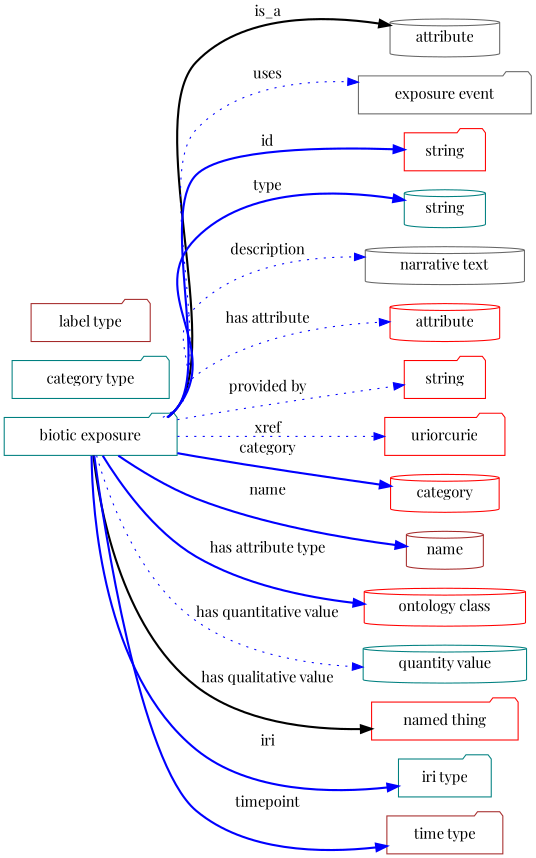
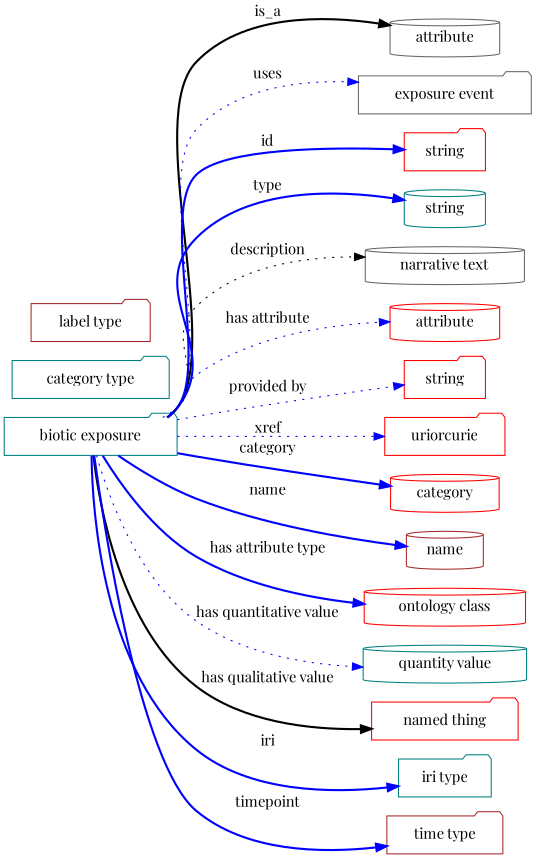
  digraph {
    fontname="Playfair Display"
    rankdir=LR
    node [color=red fontname="Playfair Display" shape=folder]
    edge [fontname="Playfair Display" style=bold color=blue]
    n1 [color=teal height=0.5 label="biotic exposure" width=2.2748]
    attribute [color=gray40 height=0.5 shape=cylinder width=1.4443]
    "exposure event" [color=gray40 height=0.5 width=2.2748]
    n4 [height=0.5 label=string width=1.0652]
    n5 [color=teal height=0.5 label=string shape=cylinder width=1.0652]
    n6 [color=gray40 height=0.5 label="narrative text" shape=cylinder width=2.0943]
    n7 [height=0.5 label=attribute shape=cylinder width=1.4443]
    n8 [height=0.5 label=string width=1.0652]
    n9 [height=0.5 label=uriorcurie width=1.5887]
    category [height=0.5 shape=cylinder width=1.4263]
    name [color=brown height=0.5 shape=cylinder width=1.011]
    n12 [height=0.5 label="ontology class" shape=cylinder width=2.1304]
    n13 [color=teal height=0.5 label="quantity value" shape=cylinder width=2.1484]
    n14 [height=0.5 label="named thing" width=1.9318]
    n15 [color=teal height=0.5 label="iri type" width=1.2277]
    n16 [color=brown height=0.5 label="time type" width=1.5346]
    n17 [color=teal height=0.5 label="category type" width=2.0762]
    n18 [color=brown height=0.5 label="label type" width=1.5707]
    n1 -> attribute [label=is_a color=""]
    n1 -> "exposure event" [label=uses style=dotted]
    n1 -> n4 [label=id]
    n1 -> n5 [label=type]
-   n1 -> n6 [label=description style=dotted]
+   n1 -> n6 [color=black label=description style=dotted]
    n1 -> n7 [label="has attribute" style=dotted]
    n1 -> n8 [label="provided by" style=dotted]
    n1 -> n9 [label=xref style=dotted]
    n1 -> category [label=category]
    n1 -> name [label=name]
    n1 -> n12 [label="has attribute type"]
    n1 -> n13 [label="has quantitative value" style=dotted]
    n1 -> n14 [color=black label="has qualitative value"]
    n1 -> n15 [label=iri]
    n1 -> n16 [label=timepoint]
  }
